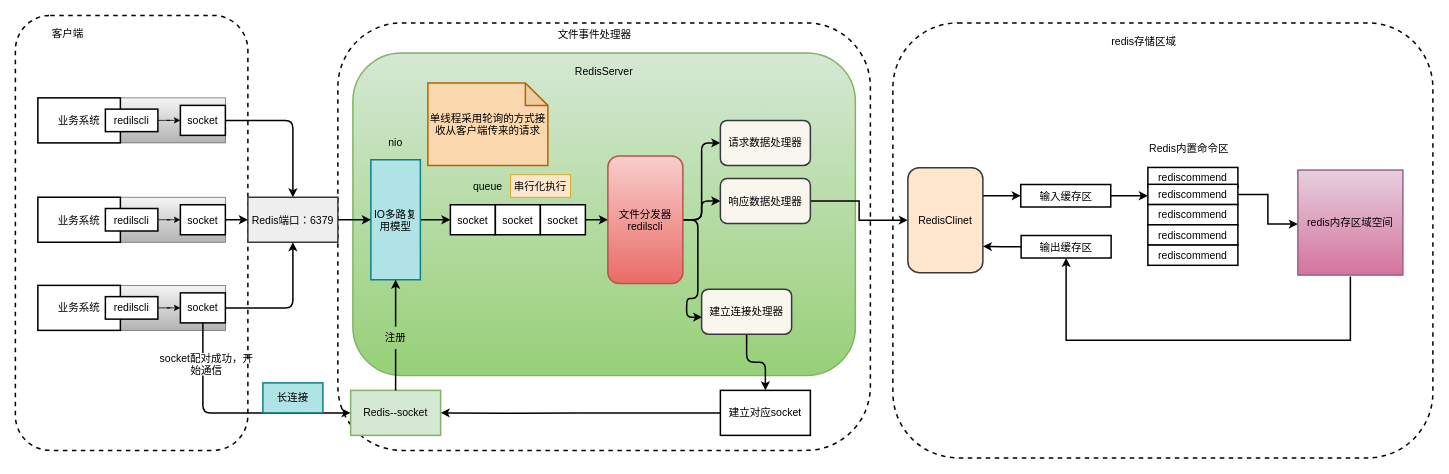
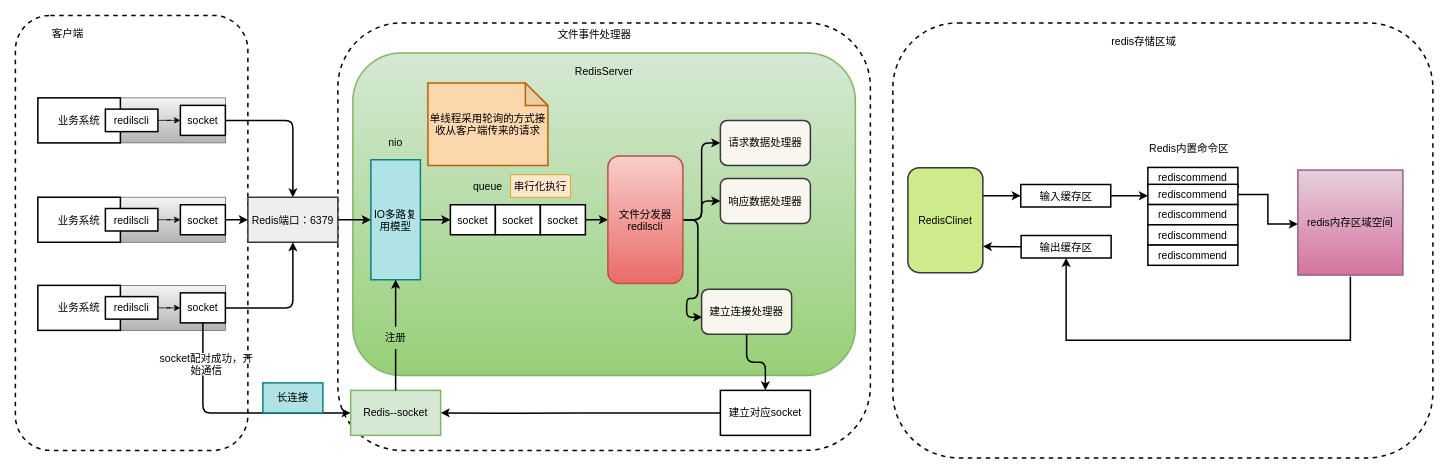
  <mxCell id="0" />
  <mxCell id="1" parent="0" />
  <mxCell id="2" value="" style="rounded=1;whiteSpace=wrap;html=1;dashed=1;sketch=0;fontSize=14;strokeWidth=2;fillColor=none;" vertex="1" parent="1"><mxGeometry x="20" y="20" width="310" height="580" as="geometry" /></mxCell>
  <mxCell id="3" value="" style="rounded=1;whiteSpace=wrap;html=1;sketch=0;fontSize=14;strokeWidth=2;fillColor=none;dashed=1;" vertex="1" parent="1"><mxGeometry x="450" y="30" width="710" height="570" as="geometry" /></mxCell>
  <mxCell id="4" value="" style="rounded=1;whiteSpace=wrap;html=1;sketch=0;strokeWidth=2;fillColor=#d5e8d4;gradientColor=#97d077;strokeColor=#82b366;" vertex="1" parent="1"><mxGeometry x="470" y="70" width="670" height="430" as="geometry" /></mxCell>
  <mxCell id="5" style="edgeStyle=orthogonalEdgeStyle;curved=0;rounded=1;sketch=0;orthogonalLoop=1;jettySize=auto;html=1;entryX=0;entryY=0.5;entryDx=0;entryDy=0;fontSize=14;strokeWidth=2;" edge="1" parent="1" source="6" target="27"><mxGeometry relative="1" as="geometry" /></mxCell>
  <mxCell id="6" value="IO多路复用模型" style="rounded=0;whiteSpace=wrap;html=1;sketch=0;strokeWidth=2;rotation=0;fontSize=14;fillColor=#b0e3e6;strokeColor=#0e8088;" vertex="1" parent="1"><mxGeometry x="494" y="212.5" width="66" height="160" as="geometry" /></mxCell>
  <mxCell id="7" value="" style="group;fillColor=#f5f5f5;gradientColor=#b3b3b3;strokeColor=#666666;" vertex="1" connectable="0" parent="1"><mxGeometry x="50" y="130" width="250" height="60" as="geometry" /></mxCell>
  <mxCell id="8" value="业务系统" style="rounded=0;whiteSpace=wrap;html=1;sketch=0;fontSize=14;strokeWidth=2;" vertex="1" parent="7"><mxGeometry width="110" height="60" as="geometry" /></mxCell>
  <mxCell id="9" style="edgeStyle=orthogonalEdgeStyle;curved=0;rounded=1;sketch=0;orthogonalLoop=1;jettySize=auto;html=1;entryX=0;entryY=0.5;entryDx=0;entryDy=0;fontSize=14;" edge="1" parent="7" source="10" target="11"><mxGeometry relative="1" as="geometry" /></mxCell>
  <mxCell id="10" value="redilscli" style="rounded=0;whiteSpace=wrap;html=1;sketch=0;fontSize=14;strokeWidth=2;" vertex="1" parent="7"><mxGeometry x="90" y="15" width="70" height="30" as="geometry" /></mxCell>
  <mxCell id="11" value="socket" style="rounded=0;whiteSpace=wrap;html=1;sketch=0;fontSize=14;strokeWidth=2;" vertex="1" parent="7"><mxGeometry x="190" y="10" width="60" height="40" as="geometry" /></mxCell>
  <mxCell id="12" value="" style="group;fillColor=#f5f5f5;gradientColor=#b3b3b3;strokeColor=#666666;" vertex="1" connectable="0" parent="1"><mxGeometry x="50" y="262.5" width="250" height="60" as="geometry" /></mxCell>
  <mxCell id="13" value="业务系统" style="rounded=0;whiteSpace=wrap;html=1;sketch=0;fontSize=14;strokeWidth=2;" vertex="1" parent="12"><mxGeometry width="110" height="60" as="geometry" /></mxCell>
  <mxCell id="14" style="edgeStyle=orthogonalEdgeStyle;curved=0;rounded=1;sketch=0;orthogonalLoop=1;jettySize=auto;html=1;entryX=0;entryY=0.5;entryDx=0;entryDy=0;fontSize=14;" edge="1" parent="12" source="15" target="16"><mxGeometry relative="1" as="geometry" /></mxCell>
  <mxCell id="15" value="redilscli" style="rounded=0;whiteSpace=wrap;html=1;sketch=0;fontSize=14;strokeWidth=2;" vertex="1" parent="12"><mxGeometry x="90" y="15" width="70" height="30" as="geometry" /></mxCell>
  <mxCell id="16" value="socket" style="rounded=0;whiteSpace=wrap;html=1;sketch=0;fontSize=14;strokeWidth=2;" vertex="1" parent="12"><mxGeometry x="190" y="10" width="60" height="40" as="geometry" /></mxCell>
  <mxCell id="17" value="" style="group;fillColor=#f5f5f5;gradientColor=#b3b3b3;strokeColor=#666666;" vertex="1" connectable="0" parent="1"><mxGeometry x="50" y="380" width="250" height="60" as="geometry" /></mxCell>
  <mxCell id="18" value="业务系统" style="rounded=0;whiteSpace=wrap;html=1;sketch=0;fontSize=14;strokeWidth=2;" vertex="1" parent="17"><mxGeometry width="110" height="60" as="geometry" /></mxCell>
  <mxCell id="19" style="edgeStyle=orthogonalEdgeStyle;curved=0;rounded=1;sketch=0;orthogonalLoop=1;jettySize=auto;html=1;entryX=0;entryY=0.5;entryDx=0;entryDy=0;fontSize=14;" edge="1" parent="17" source="20" target="21"><mxGeometry relative="1" as="geometry" /></mxCell>
  <mxCell id="20" value="redilscli" style="rounded=0;whiteSpace=wrap;html=1;sketch=0;fontSize=14;strokeWidth=2;" vertex="1" parent="17"><mxGeometry x="90" y="15" width="70" height="30" as="geometry" /></mxCell>
  <mxCell id="21" value="socket" style="rounded=0;whiteSpace=wrap;html=1;sketch=0;fontSize=14;strokeWidth=2;" vertex="1" parent="17"><mxGeometry x="190" y="10" width="60" height="40" as="geometry" /></mxCell>
  <mxCell id="22" style="edgeStyle=orthogonalEdgeStyle;curved=0;rounded=1;sketch=0;orthogonalLoop=1;jettySize=auto;html=1;entryX=0;entryY=0.5;entryDx=0;entryDy=0;fontSize=14;strokeWidth=2;" edge="1" parent="1" source="23" target="6"><mxGeometry relative="1" as="geometry" /></mxCell>
  <mxCell id="23" value="Redis端口：6379" style="rounded=0;whiteSpace=wrap;html=1;sketch=0;fontSize=14;strokeWidth=2;fillColor=#eeeeee;strokeColor=#36393d;" vertex="1" parent="1"><mxGeometry x="330" y="262.5" width="120" height="60" as="geometry" /></mxCell>
  <mxCell id="24" style="edgeStyle=orthogonalEdgeStyle;curved=0;rounded=1;sketch=0;orthogonalLoop=1;jettySize=auto;html=1;entryX=0.5;entryY=0;entryDx=0;entryDy=0;fontSize=14;strokeWidth=2;" edge="1" parent="1" source="11" target="23"><mxGeometry relative="1" as="geometry" /></mxCell>
  <mxCell id="25" style="edgeStyle=orthogonalEdgeStyle;curved=0;rounded=1;sketch=0;orthogonalLoop=1;jettySize=auto;html=1;entryX=0;entryY=0.5;entryDx=0;entryDy=0;fontSize=14;strokeWidth=2;" edge="1" parent="1" source="16" target="23"><mxGeometry relative="1" as="geometry" /></mxCell>
  <mxCell id="26" style="edgeStyle=orthogonalEdgeStyle;curved=0;rounded=1;sketch=0;orthogonalLoop=1;jettySize=auto;html=1;fontSize=14;strokeWidth=2;entryX=0.5;entryY=1;entryDx=0;entryDy=0;" edge="1" parent="1" source="21" target="23"><mxGeometry relative="1" as="geometry"><mxPoint x="390" y="330" as="targetPoint" /></mxGeometry></mxCell>
  <mxCell id="27" value="socket" style="rounded=0;whiteSpace=wrap;html=1;sketch=0;fontSize=14;strokeWidth=2;" vertex="1" parent="1"><mxGeometry x="600" y="272.5" width="60" height="40" as="geometry" /></mxCell>
  <mxCell id="28" value="socket" style="rounded=0;whiteSpace=wrap;html=1;sketch=0;fontSize=14;strokeWidth=2;" vertex="1" parent="1"><mxGeometry x="660" y="272.5" width="60" height="40" as="geometry" /></mxCell>
  <mxCell id="29" style="edgeStyle=orthogonalEdgeStyle;curved=0;rounded=1;sketch=0;orthogonalLoop=1;jettySize=auto;html=1;entryX=0;entryY=0.5;entryDx=0;entryDy=0;fontSize=14;strokeWidth=2;" edge="1" parent="1" source="30" target="35"><mxGeometry relative="1" as="geometry" /></mxCell>
  <mxCell id="30" value="socket" style="rounded=0;whiteSpace=wrap;html=1;sketch=0;fontSize=14;strokeWidth=2;" vertex="1" parent="1"><mxGeometry x="720" y="272.5" width="60" height="40" as="geometry" /></mxCell>
  <mxCell id="31" value="queue" style="text;html=1;strokeColor=none;fillColor=none;align=center;verticalAlign=middle;whiteSpace=wrap;rounded=0;sketch=0;fontSize=14;" vertex="1" parent="1"><mxGeometry x="620" y="232.5" width="60" height="30" as="geometry" /></mxCell>
  <mxCell id="32" style="edgeStyle=orthogonalEdgeStyle;curved=0;rounded=1;sketch=0;orthogonalLoop=1;jettySize=auto;html=1;entryX=0;entryY=0.5;entryDx=0;entryDy=0;fontSize=14;strokeWidth=2;" edge="1" parent="1" source="35" target="40"><mxGeometry relative="1" as="geometry" /></mxCell>
  <mxCell id="33" style="edgeStyle=orthogonalEdgeStyle;curved=0;rounded=1;sketch=0;orthogonalLoop=1;jettySize=auto;html=1;entryX=0;entryY=0.5;entryDx=0;entryDy=0;fontSize=14;strokeWidth=2;" edge="1" parent="1" source="35" target="36"><mxGeometry relative="1" as="geometry" /></mxCell>
  <mxCell id="34" style="edgeStyle=orthogonalEdgeStyle;curved=0;rounded=1;sketch=0;orthogonalLoop=1;jettySize=auto;html=1;entryX=0.007;entryY=0.623;entryDx=0;entryDy=0;entryPerimeter=0;fontSize=14;strokeWidth=2;" edge="1" parent="1" source="35" target="38"><mxGeometry relative="1" as="geometry" /></mxCell>
  <mxCell id="35" value="文件分发器&lt;br&gt;redilscli" style="rounded=1;whiteSpace=wrap;html=1;sketch=0;fontSize=14;strokeWidth=2;fillColor=#f8cecc;gradientColor=#ea6b66;strokeColor=#b85450;" vertex="1" parent="1"><mxGeometry x="810" y="207.5" width="100" height="170" as="geometry" /></mxCell>
  <mxCell id="36" value="请求数据处理器" style="rounded=1;whiteSpace=wrap;html=1;sketch=0;fontSize=14;strokeWidth=2;fillColor=#f9f7ed;strokeColor=#36393d;" vertex="1" parent="1"><mxGeometry x="960" y="160" width="120" height="60" as="geometry" /></mxCell>
  <mxCell id="37" style="edgeStyle=orthogonalEdgeStyle;curved=0;rounded=1;sketch=0;orthogonalLoop=1;jettySize=auto;html=1;fontSize=14;strokeWidth=2;" edge="1" parent="1" source="38" target="42"><mxGeometry relative="1" as="geometry" /></mxCell>
  <mxCell id="38" value="建立连接处理器" style="rounded=1;whiteSpace=wrap;html=1;sketch=0;fontSize=14;strokeWidth=2;fillColor=#f9f7ed;strokeColor=#36393d;" vertex="1" parent="1"><mxGeometry x="935" y="385" width="120" height="60" as="geometry" /></mxCell>
- <mxCell id="39" style="edgeStyle=orthogonalEdgeStyle;rounded=0;sketch=0;orthogonalLoop=1;jettySize=auto;html=1;entryX=0;entryY=0.5;entryDx=0;entryDy=0;fontSize=14;strokeWidth=2;" edge="1" parent="1" source="40" target="50"><mxGeometry relative="1" as="geometry" /></mxCell>
  <mxCell id="40" value="响应数据处理器" style="rounded=1;whiteSpace=wrap;html=1;sketch=0;fontSize=14;strokeWidth=2;fillColor=#f9f7ed;strokeColor=#36393d;" vertex="1" parent="1"><mxGeometry x="960" y="237.5" width="120" height="60" as="geometry" /></mxCell>
  <mxCell id="41" style="edgeStyle=orthogonalEdgeStyle;curved=0;rounded=1;sketch=0;orthogonalLoop=1;jettySize=auto;html=1;entryX=1;entryY=0.5;entryDx=0;entryDy=0;fontSize=14;strokeWidth=2;startArrow=none;" edge="1" parent="1" target="44"><mxGeometry relative="1" as="geometry"><mxPoint x="770" y="550" as="sourcePoint" /></mxGeometry></mxCell>
  <mxCell id="42" value="建立对应socket" style="rounded=0;whiteSpace=wrap;html=1;sketch=0;fontSize=14;strokeWidth=2;" vertex="1" parent="1"><mxGeometry x="960" y="520" width="120" height="60" as="geometry" /></mxCell>
  <mxCell id="43" style="edgeStyle=orthogonalEdgeStyle;rounded=0;sketch=0;orthogonalLoop=1;jettySize=auto;html=1;entryX=0.5;entryY=1;entryDx=0;entryDy=0;fontSize=14;strokeWidth=2;startArrow=none;" edge="1" parent="1" source="69" target="6"><mxGeometry relative="1" as="geometry" /></mxCell>
  <mxCell id="44" value="Redis--socket" style="rounded=0;whiteSpace=wrap;html=1;sketch=0;fontSize=14;strokeWidth=2;fillColor=#d5e8d4;strokeColor=#82b366;" vertex="1" parent="1"><mxGeometry x="467" y="520" width="120" height="60" as="geometry" /></mxCell>
  <mxCell id="45" value="" style="edgeStyle=orthogonalEdgeStyle;curved=0;rounded=1;sketch=0;orthogonalLoop=1;jettySize=auto;html=1;entryX=1;entryY=0.5;entryDx=0;entryDy=0;fontSize=14;strokeWidth=2;endArrow=none;" edge="1" parent="1" source="42"><mxGeometry relative="1" as="geometry"><mxPoint x="960" y="550" as="sourcePoint" /><mxPoint x="770" y="550" as="targetPoint" /></mxGeometry></mxCell>
  <mxCell id="46" style="edgeStyle=orthogonalEdgeStyle;curved=0;rounded=1;sketch=0;orthogonalLoop=1;jettySize=auto;html=1;entryX=0;entryY=0.5;entryDx=0;entryDy=0;fontSize=14;strokeWidth=2;startArrow=none;" edge="1" parent="1" source="47" target="44"><mxGeometry relative="1" as="geometry"><Array as="points"><mxPoint x="270" y="550" /></Array></mxGeometry></mxCell>
  <mxCell id="47" value="socket配对成功，开始通信" style="text;html=1;strokeColor=none;fillColor=none;align=center;verticalAlign=middle;whiteSpace=wrap;rounded=0;sketch=0;fontSize=14;" vertex="1" parent="1"><mxGeometry x="210" y="470" width="130" height="30" as="geometry" /></mxCell>
  <mxCell id="48" value="" style="edgeStyle=orthogonalEdgeStyle;curved=0;rounded=1;sketch=0;orthogonalLoop=1;jettySize=auto;html=1;fontSize=14;strokeWidth=2;endArrow=none;" edge="1" parent="1" source="21"><mxGeometry relative="1" as="geometry"><mxPoint x="270" y="430" as="sourcePoint" /><mxPoint x="270" y="470" as="targetPoint" /><Array as="points" /></mxGeometry></mxCell>
  <mxCell id="49" style="edgeStyle=orthogonalEdgeStyle;rounded=0;sketch=0;orthogonalLoop=1;jettySize=auto;html=1;entryX=0;entryY=0.5;entryDx=0;entryDy=0;fontSize=14;strokeWidth=2;" edge="1" parent="1" source="50" target="52"><mxGeometry relative="1" as="geometry"><Array as="points"><mxPoint x="1335" y="261" /></Array></mxGeometry></mxCell>
- <mxCell id="50" value="RedisClinet" style="rounded=1;whiteSpace=wrap;html=1;sketch=0;fontSize=14;strokeWidth=2;fillColor=#ffe6cc;strokeColor=#36393d;" vertex="1" parent="1"><mxGeometry x="1210" y="223" width="100" height="140" as="geometry" /></mxCell>
+ <mxCell id="50" value="RedisClinet" style="rounded=1;whiteSpace=wrap;html=1;sketch=0;fontSize=14;strokeWidth=2;fillColor=#cdeb8b;strokeColor=#36393d;" vertex="1" parent="1"><mxGeometry x="1210" y="223" width="100" height="140" as="geometry" /></mxCell>
  <mxCell id="51" style="edgeStyle=orthogonalEdgeStyle;rounded=0;sketch=0;orthogonalLoop=1;jettySize=auto;html=1;fontSize=14;strokeWidth=2;" edge="1" parent="1" source="52"><mxGeometry relative="1" as="geometry"><mxPoint x="1530" y="260.5" as="targetPoint" /></mxGeometry></mxCell>
  <mxCell id="52" value="输入缓存区" style="rounded=0;whiteSpace=wrap;html=1;sketch=0;fontSize=14;strokeWidth=2;" vertex="1" parent="1"><mxGeometry x="1360.5" y="245.5" width="120" height="30" as="geometry" /></mxCell>
  <mxCell id="53" style="edgeStyle=orthogonalEdgeStyle;rounded=0;sketch=0;orthogonalLoop=1;jettySize=auto;html=1;entryX=1;entryY=0.75;entryDx=0;entryDy=0;fontSize=14;strokeWidth=2;" edge="1" parent="1" source="54" target="50"><mxGeometry relative="1" as="geometry" /></mxCell>
  <mxCell id="54" value="输出缓存区" style="rounded=0;whiteSpace=wrap;html=1;sketch=0;fontSize=14;strokeWidth=2;" vertex="1" parent="1"><mxGeometry x="1361" y="313.5" width="120" height="30" as="geometry" /></mxCell>
  <mxCell id="55" value="" style="group" vertex="1" connectable="0" parent="1"><mxGeometry x="1530" y="222.75" width="120" height="130.5" as="geometry" /></mxCell>
  <mxCell id="56" value="rediscommend" style="rounded=0;whiteSpace=wrap;html=1;sketch=0;fontSize=14;strokeWidth=2;" vertex="1" parent="55"><mxGeometry width="120" height="27" as="geometry" /></mxCell>
  <mxCell id="57" value="rediscommend" style="rounded=0;whiteSpace=wrap;html=1;sketch=0;fontSize=14;strokeWidth=2;" vertex="1" parent="55"><mxGeometry y="22.5" width="120" height="27" as="geometry" /></mxCell>
  <mxCell id="58" value="rediscommend" style="rounded=0;whiteSpace=wrap;html=1;sketch=0;fontSize=14;strokeWidth=2;" vertex="1" parent="55"><mxGeometry y="49.5" width="120" height="27" as="geometry" /></mxCell>
  <mxCell id="59" value="rediscommend" style="rounded=0;whiteSpace=wrap;html=1;sketch=0;fontSize=14;strokeWidth=2;" vertex="1" parent="55"><mxGeometry y="76.5" width="120" height="27" as="geometry" /></mxCell>
  <mxCell id="60" value="rediscommend" style="rounded=0;whiteSpace=wrap;html=1;sketch=0;fontSize=14;strokeWidth=2;" vertex="1" parent="55"><mxGeometry y="103.5" width="120" height="27" as="geometry" /></mxCell>
  <mxCell id="61" style="edgeStyle=orthogonalEdgeStyle;rounded=0;sketch=0;orthogonalLoop=1;jettySize=auto;html=1;entryX=0.5;entryY=1;entryDx=0;entryDy=0;fontSize=14;strokeWidth=2;" edge="1" parent="1" target="54"><mxGeometry relative="1" as="geometry"><mxPoint x="1800" y="368.25" as="sourcePoint" /><Array as="points"><mxPoint x="1800" y="453" /><mxPoint x="1421" y="453" /></Array></mxGeometry></mxCell>
  <mxCell id="62" value="redis内存区域空间" style="whiteSpace=wrap;html=1;aspect=fixed;rounded=0;sketch=0;fontSize=14;strokeWidth=2;fillColor=#e6d0de;gradientColor=#d5739d;strokeColor=#996185;" vertex="1" parent="1"><mxGeometry x="1730" y="226.25" width="140" height="140" as="geometry" /></mxCell>
  <mxCell id="63" value="nio" style="text;html=1;strokeColor=none;fillColor=none;align=center;verticalAlign=middle;whiteSpace=wrap;rounded=0;sketch=0;fontSize=14;" vertex="1" parent="1"><mxGeometry x="497" y="175" width="60" height="30" as="geometry" /></mxCell>
  <mxCell id="64" value="文件事件处理器" style="text;html=1;strokeColor=none;fillColor=none;align=center;verticalAlign=middle;whiteSpace=wrap;rounded=0;sketch=0;fontSize=14;" vertex="1" parent="1"><mxGeometry x="740" y="30" width="105" height="30" as="geometry" /></mxCell>
  <mxCell id="65" value="串行化执行" style="text;html=1;strokeColor=#d79b00;fillColor=#ffe6cc;align=center;verticalAlign=middle;whiteSpace=wrap;rounded=0;sketch=0;fontSize=14;" vertex="1" parent="1"><mxGeometry x="680" y="232.5" width="80" height="30" as="geometry" /></mxCell>
  <mxCell id="66" value="单线程采用轮询的方式接收从客户端传来的请求" style="shape=note;whiteSpace=wrap;html=1;backgroundOutline=1;darkOpacity=0.05;rounded=0;sketch=0;fontSize=14;strokeWidth=2;fillColor=#fad7ac;strokeColor=#b46504;" vertex="1" parent="1"><mxGeometry x="570" y="110" width="160" height="110" as="geometry" /></mxCell>
  <mxCell id="67" value="长连接" style="rounded=0;whiteSpace=wrap;html=1;sketch=0;fontSize=14;strokeWidth=2;fillColor=#b0e3e6;strokeColor=#0e8088;" vertex="1" parent="1"><mxGeometry x="350" y="510" width="80" height="40" as="geometry" /></mxCell>
  <mxCell id="68" style="edgeStyle=orthogonalEdgeStyle;rounded=0;sketch=0;orthogonalLoop=1;jettySize=auto;html=1;entryX=0;entryY=0.5;entryDx=0;entryDy=0;fontSize=14;strokeWidth=2;" edge="1" parent="1" source="57"><mxGeometry relative="1" as="geometry"><mxPoint x="1730" y="298.25" as="targetPoint" /><Array as="points"><mxPoint x="1690" y="259" /><mxPoint x="1690" y="298" /></Array></mxGeometry></mxCell>
  <mxCell id="69" value="注册" style="text;html=1;strokeColor=none;fillColor=none;align=center;verticalAlign=middle;whiteSpace=wrap;rounded=0;sketch=0;fontSize=14;" vertex="1" parent="1"><mxGeometry x="497" y="435" width="60" height="30" as="geometry" /></mxCell>
  <mxCell id="70" value="" style="edgeStyle=orthogonalEdgeStyle;rounded=0;sketch=0;orthogonalLoop=1;jettySize=auto;html=1;entryX=0.5;entryY=1;entryDx=0;entryDy=0;fontSize=14;strokeWidth=2;endArrow=none;" edge="1" parent="1" source="44" target="69"><mxGeometry relative="1" as="geometry"><mxPoint x="527" y="520" as="sourcePoint" /><mxPoint x="527" y="372.5" as="targetPoint" /></mxGeometry></mxCell>
  <mxCell id="71" value="RedisServer" style="text;html=1;strokeColor=none;fillColor=none;align=center;verticalAlign=middle;whiteSpace=wrap;rounded=0;dashed=1;sketch=0;fontSize=14;" vertex="1" parent="1"><mxGeometry x="775" y="80" width="60" height="30" as="geometry" /></mxCell>
  <mxCell id="72" value="客户端" style="text;html=1;strokeColor=none;fillColor=none;align=center;verticalAlign=middle;whiteSpace=wrap;rounded=0;dashed=1;sketch=0;fontSize=14;" vertex="1" parent="1"><mxGeometry x="60" y="29" width="60" height="30" as="geometry" /></mxCell>
  <mxCell id="73" value="" style="rounded=1;whiteSpace=wrap;html=1;dashed=1;sketch=0;fontSize=14;strokeWidth=2;fillColor=none;" vertex="1" parent="1"><mxGeometry x="1190" y="30" width="720" height="580" as="geometry" /></mxCell>
  <mxCell id="74" value="redis存储区域" style="text;html=1;strokeColor=none;fillColor=none;align=center;verticalAlign=middle;whiteSpace=wrap;rounded=0;dashed=1;sketch=0;fontSize=14;" vertex="1" parent="1"><mxGeometry x="1470" y="40" width="110" height="30" as="geometry" /></mxCell>
  <mxCell id="75" value="Redis内置命令区" style="text;html=1;strokeColor=none;fillColor=none;align=center;verticalAlign=middle;whiteSpace=wrap;rounded=0;dashed=1;sketch=0;fontSize=14;" vertex="1" parent="1"><mxGeometry x="1530" y="182" width="110" height="30" as="geometry" /></mxCell>
